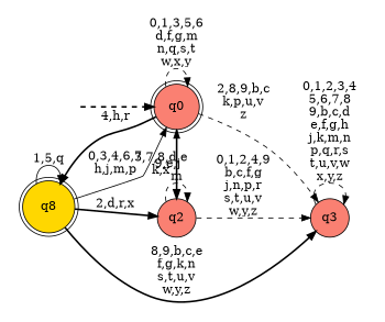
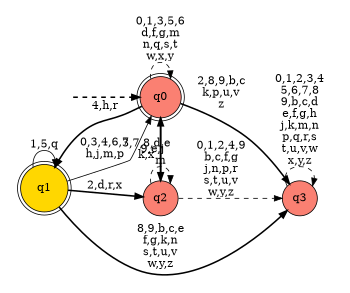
  digraph {
    rankdir=LR
    node [shape=doublecircle style="rounded,filled" color=black fillcolor=salmon]
    edge [style=dashed]
    __start0 [height=0 shape=none style=invis width=0 color="" fillcolor=""]
    n2 [label=q0]
-   n3 [fillcolor=gold label=q8]
+   n3 [fillcolor=gold label=q1]
    n4 [label=q2 shape=circle style=filled]
    n5 [label=q3 shape=circle style=filled]
    subgraph cluster_1 {
      nodesep=0.15
      ranksep=0.15
      style=invis
      __start0
      n2
    }
    __start0 -> n2 [penwidth=2]
    n2 -> n2 [label="0,1,3,5,6\nd,f,g,m\nn,q,s,t\nw,x,y"]
    n2 -> n3 [label="4,h,r" style=bold]
    n2 -> n4 [label="9,e,j" style=bold]
-   n2 -> n5 [label="2,8,9,b,c\nk,p,u,v\nz"]
+   n2 -> n5 [label="2,8,9,b,c\nk,p,u,v\nz" style=bold]
    n3 -> n2 [label="0,3,4,6,7\nh,j,m,p" style=solid]
    n3 -> n3 [label="1,5,q" style=solid]
    n3 -> n4 [label="2,d,r,x" style=bold]
    n3 -> n5 [label="8,9,b,c,e\nf,g,k,n\ns,t,u,v\nw,y,z" style=bold]
-   n4 -> n2 [label="3,7,8,d,e\nk,x"]
+   n4 -> n2 [label="3,7,8,d,e\nk,x" style=bold]
    n4 -> n4 [label=m]
    n4 -> n5 [label="0,1,2,4,9\nb,c,f,g\nj,n,p,r\ns,t,u,v\nw,y,z"]
    n5 -> n5 [label="0,1,2,3,4\n5,6,7,8\n9,b,c,d\ne,f,g,h\nj,k,m,n\np,q,r,s\nt,u,v,w\nx,y,z"]
  }
